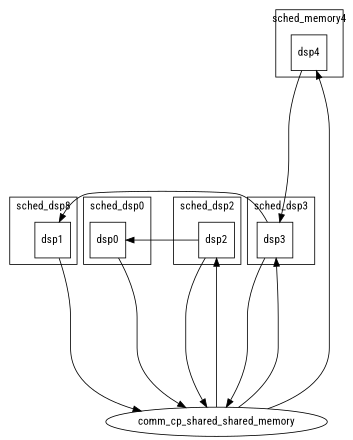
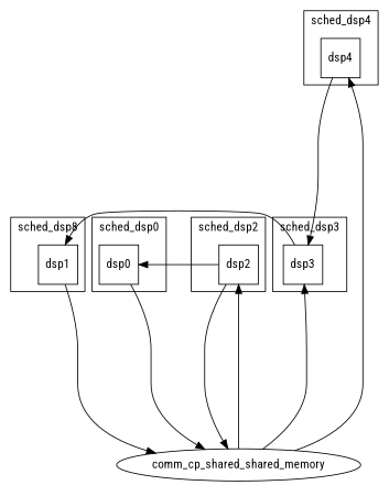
  strict digraph {
    fontname="Roboto Condensed"
    node [fontname="Roboto Condensed" shape=square]
    edge [fontname="Roboto Condensed" minlen=5.605170185988092]
    n1 [label=dsp1]
    n2 [label=dsp0]
    n3 [label=dsp2]
    n4 [label=dsp3]
    n5 [label=dsp4]
    n6 [label=comm_cp_shared_shared_memory shape=""]
    subgraph cluster_1 {
      label=sched_dsp8
      n1
    }
    subgraph cluster_2 {
      label=sched_dsp0
      n2
    }
    subgraph cluster_3 {
      label=sched_dsp2
      n3
    }
    subgraph cluster_4 {
      label=sched_dsp3
      n4
    }
    subgraph cluster_5 {
-     label=sched_memory4
+     label=sched_dsp4
      n5
    }
    n1 -> n6
    n2 -> n6
    n3 -> n2
    n3 -> n6
    n4 -> n1
-   n4 -> n6
    n5 -> n4
    n6 -> n3
    n6 -> n4
    n6 -> n5
  }
